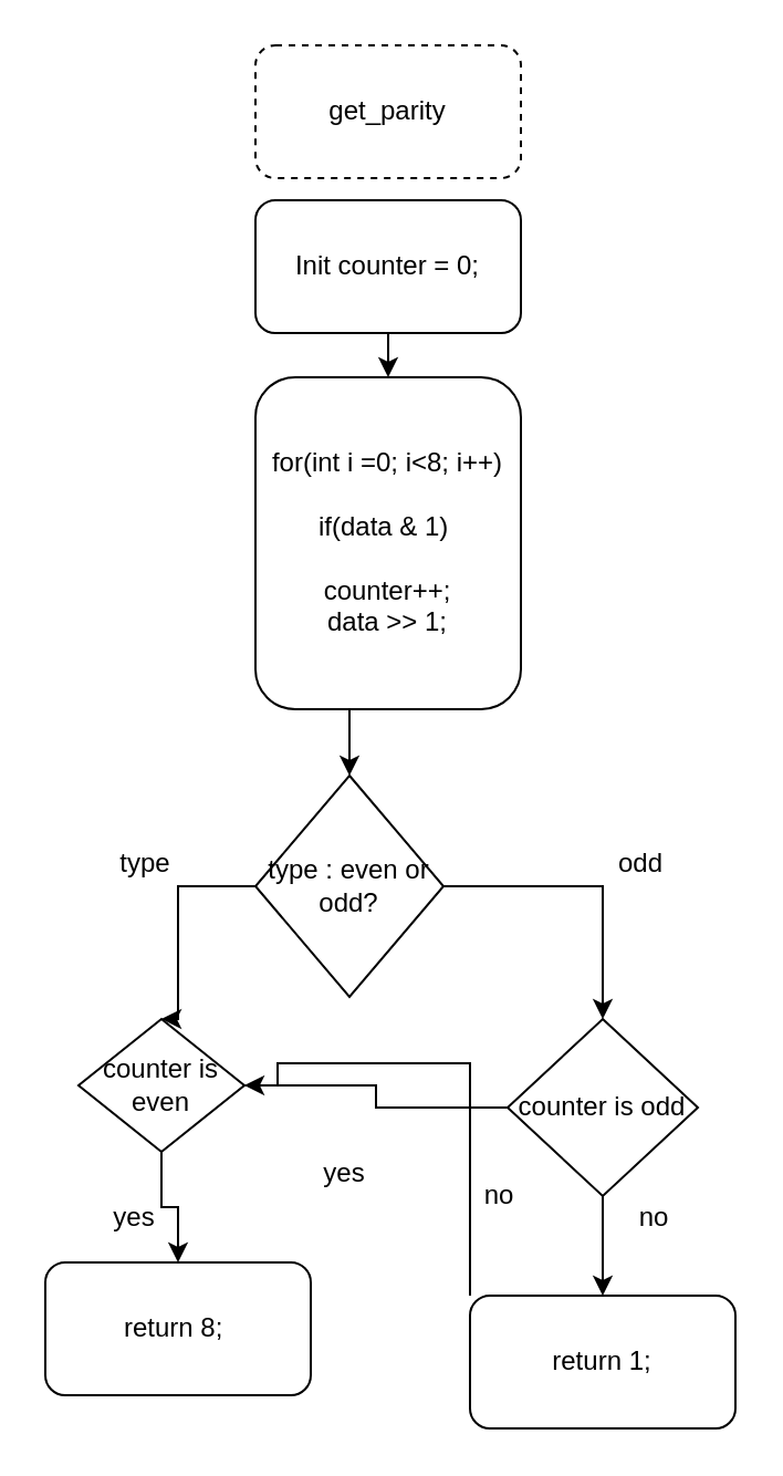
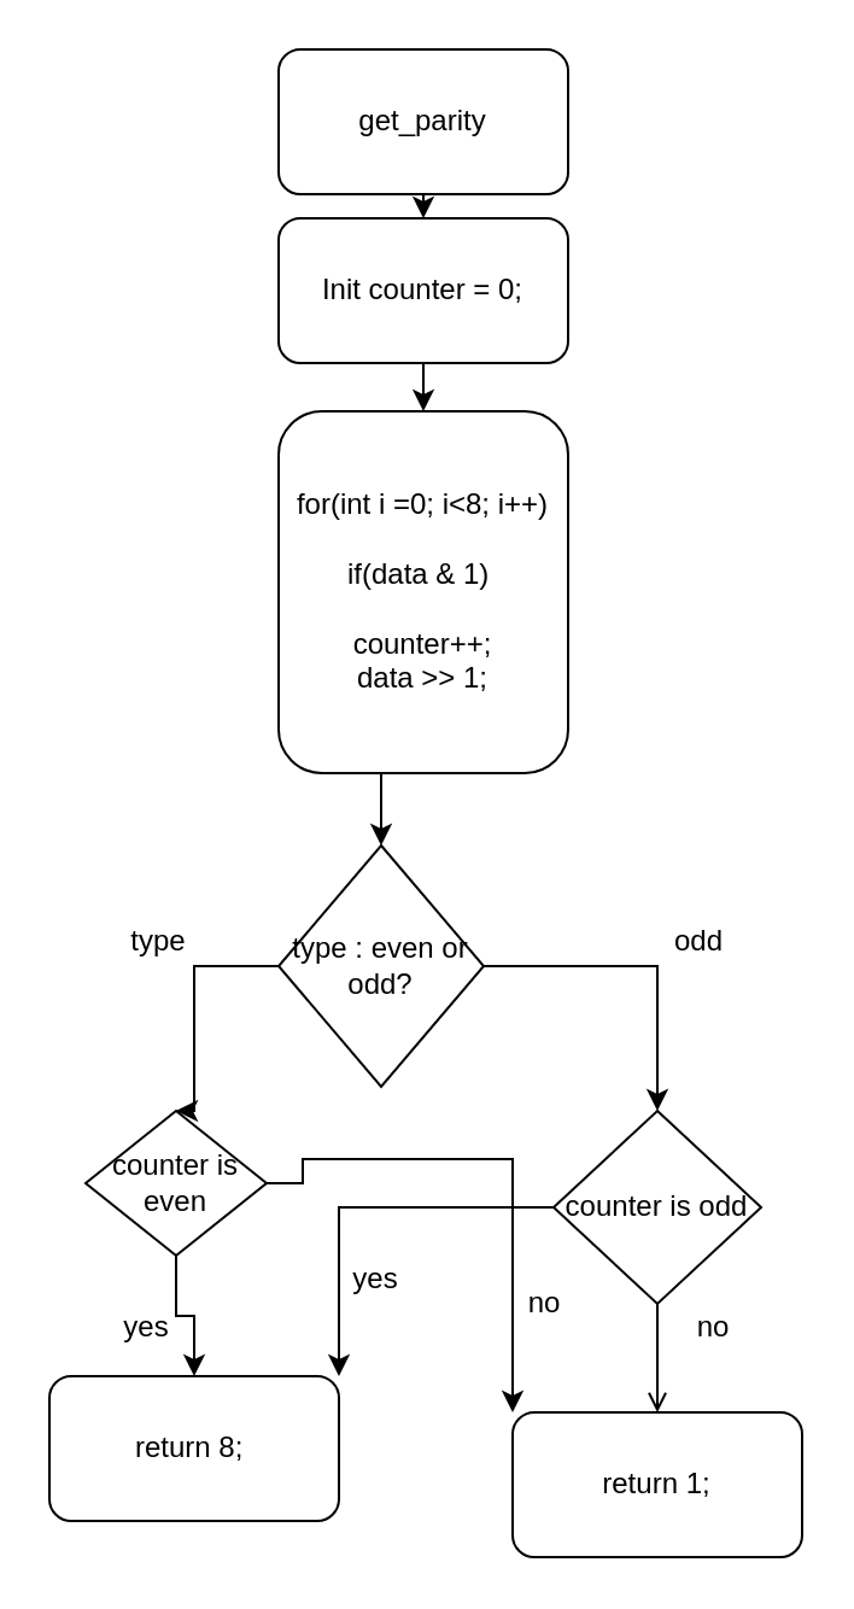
  <mxCell id="0" />
  <mxCell id="1" parent="0" />
- <mxCell id="3" value="get_parity" style="rounded=1;whiteSpace=wrap;html=1;dashed=1;" vertex="1" parent="1"><mxGeometry x="115" y="20" width="120" height="60" as="geometry" /></mxCell>
+ <mxCell id="2" style="edgeStyle=orthogonalEdgeStyle;rounded=0;orthogonalLoop=1;jettySize=auto;html=1;exitX=0.5;exitY=1;exitDx=0;exitDy=0;entryX=0.5;entryY=0;entryDx=0;entryDy=0;" edge="1" parent="1" source="3" target="5"><mxGeometry relative="1" as="geometry" /></mxCell>
+ <mxCell id="3" value="get_parity" style="rounded=1;whiteSpace=wrap;html=1;" vertex="1" parent="1"><mxGeometry x="115" y="20" width="120" height="60" as="geometry" /></mxCell>
  <mxCell id="4" style="edgeStyle=orthogonalEdgeStyle;rounded=0;orthogonalLoop=1;jettySize=auto;html=1;exitX=0.5;exitY=1;exitDx=0;exitDy=0;entryX=0.5;entryY=0;entryDx=0;entryDy=0;" edge="1" parent="1" source="5" target="7"><mxGeometry relative="1" as="geometry" /></mxCell>
  <mxCell id="5" value="Init counter = 0;" style="rounded=1;whiteSpace=wrap;html=1;" vertex="1" parent="1"><mxGeometry x="115" y="90" width="120" height="60" as="geometry" /></mxCell>
  <mxCell id="6" style="edgeStyle=orthogonalEdgeStyle;rounded=0;orthogonalLoop=1;jettySize=auto;html=1;exitX=0.5;exitY=1;exitDx=0;exitDy=0;entryX=0.5;entryY=0;entryDx=0;entryDy=0;" edge="1" parent="1" source="7" target="10"><mxGeometry relative="1" as="geometry" /></mxCell>
  <mxCell id="7" value="for(int i =0; i&amp;lt;8; i++)&lt;br&gt;&lt;br&gt;if(data &amp;amp; 1)&amp;nbsp;&lt;br&gt;&lt;br&gt;counter++;&lt;br&gt;data &amp;gt;&amp;gt; 1;" style="rounded=1;whiteSpace=wrap;html=1;" vertex="1" parent="1"><mxGeometry x="115" y="170" width="120" height="150" as="geometry" /></mxCell>
  <mxCell id="8" style="edgeStyle=orthogonalEdgeStyle;rounded=0;orthogonalLoop=1;jettySize=auto;html=1;entryX=0.5;entryY=0;entryDx=0;entryDy=0;exitX=0;exitY=0.5;exitDx=0;exitDy=0;" edge="1" parent="1" source="10" target="13"><mxGeometry relative="1" as="geometry"><Array as="points"><mxPoint x="80" y="400" /></Array></mxGeometry></mxCell>
  <mxCell id="9" style="edgeStyle=orthogonalEdgeStyle;rounded=0;orthogonalLoop=1;jettySize=auto;html=1;exitX=1;exitY=0.5;exitDx=0;exitDy=0;entryX=0.5;entryY=0;entryDx=0;entryDy=0;" edge="1" parent="1" source="10" target="16"><mxGeometry relative="1" as="geometry" /></mxCell>
  <mxCell id="10" value="type : even or odd?" style="rhombus;whiteSpace=wrap;html=1;" vertex="1" parent="1"><mxGeometry x="115" y="350" width="85" height="100" as="geometry" /></mxCell>
  <mxCell id="11" value="" style="edgeStyle=orthogonalEdgeStyle;rounded=0;orthogonalLoop=1;jettySize=auto;html=1;" edge="1" parent="1" source="13" target="17"><mxGeometry relative="1" as="geometry" /></mxCell>
- <mxCell id="12" style="edgeStyle=orthogonalEdgeStyle;rounded=0;orthogonalLoop=1;jettySize=auto;html=1;exitX=1;exitY=0.5;exitDx=0;exitDy=0;entryX=0;entryY=0;entryDx=0;entryDy=0;endArrow=none;" edge="1" parent="1" source="13" target="18"><mxGeometry relative="1" as="geometry"><Array as="points"><mxPoint x="125" y="480" /><mxPoint x="212" y="480" /></Array></mxGeometry></mxCell>
+ <mxCell id="12" style="edgeStyle=orthogonalEdgeStyle;rounded=0;orthogonalLoop=1;jettySize=auto;html=1;exitX=1;exitY=0.5;exitDx=0;exitDy=0;entryX=0;entryY=0;entryDx=0;entryDy=0;" edge="1" parent="1" source="13" target="18"><mxGeometry relative="1" as="geometry"><Array as="points"><mxPoint x="125" y="480" /><mxPoint x="212" y="480" /></Array></mxGeometry></mxCell>
  <mxCell id="13" value="counter is even" style="rhombus;whiteSpace=wrap;html=1;" vertex="1" parent="1"><mxGeometry x="35" y="460" width="75" height="60" as="geometry" /></mxCell>
- <mxCell id="14" value="" style="edgeStyle=orthogonalEdgeStyle;rounded=0;orthogonalLoop=1;jettySize=auto;html=1;" edge="1" parent="1" source="16" target="18"><mxGeometry relative="1" as="geometry" /></mxCell>
- <mxCell id="15" style="edgeStyle=orthogonalEdgeStyle;rounded=0;orthogonalLoop=1;jettySize=auto;html=1;exitX=0;exitY=0.5;exitDx=0;exitDy=0;" edge="1" parent="1" source="16" target="13"><mxGeometry relative="1" as="geometry" /></mxCell>
+ <mxCell id="14" value="" style="edgeStyle=orthogonalEdgeStyle;rounded=0;orthogonalLoop=1;jettySize=auto;html=1;endArrow=open;" edge="1" parent="1" source="16" target="18"><mxGeometry relative="1" as="geometry" /></mxCell>
+ <mxCell id="15" style="edgeStyle=orthogonalEdgeStyle;rounded=0;orthogonalLoop=1;jettySize=auto;html=1;exitX=0;exitY=0.5;exitDx=0;exitDy=0;entryX=1;entryY=0;entryDx=0;entryDy=0;" edge="1" parent="1" source="16" target="17"><mxGeometry relative="1" as="geometry" /></mxCell>
  <mxCell id="16" value="counter is odd" style="rhombus;whiteSpace=wrap;html=1;" vertex="1" parent="1"><mxGeometry x="229" y="460" width="86" height="80" as="geometry" /></mxCell>
  <mxCell id="17" value="return 8;&amp;nbsp;" style="rounded=1;whiteSpace=wrap;html=1;" vertex="1" parent="1"><mxGeometry x="20" y="570" width="120" height="60" as="geometry" /></mxCell>
  <mxCell id="18" value="return 1;" style="rounded=1;whiteSpace=wrap;html=1;" vertex="1" parent="1"><mxGeometry x="212" y="585" width="120" height="60" as="geometry" /></mxCell>
  <mxCell id="19" value="type" style="text;html=1;align=center;verticalAlign=middle;resizable=0;points=[];autosize=1;strokeColor=none;fillColor=none;" vertex="1" parent="1"><mxGeometry x="45" y="380" width="40" height="20" as="geometry" /></mxCell>
  <mxCell id="20" value="odd" style="text;html=1;align=center;verticalAlign=middle;resizable=0;points=[];autosize=1;strokeColor=none;fillColor=none;" vertex="1" parent="1"><mxGeometry x="268.5" y="380" width="40" height="20" as="geometry" /></mxCell>
  <mxCell id="21" value="no" style="text;html=1;align=center;verticalAlign=middle;resizable=0;points=[];autosize=1;strokeColor=none;fillColor=none;" vertex="1" parent="1"><mxGeometry x="280" y="540" width="30" height="20" as="geometry" /></mxCell>
  <mxCell id="22" value="yes" style="text;html=1;align=center;verticalAlign=middle;resizable=0;points=[];autosize=1;strokeColor=none;fillColor=none;" vertex="1" parent="1"><mxGeometry x="140" y="520" width="30" height="20" as="geometry" /></mxCell>
  <mxCell id="23" value="yes" style="text;html=1;align=center;verticalAlign=middle;resizable=0;points=[];autosize=1;strokeColor=none;fillColor=none;" vertex="1" parent="1"><mxGeometry x="45" y="540" width="30" height="20" as="geometry" /></mxCell>
  <mxCell id="24" value="no" style="text;html=1;align=center;verticalAlign=middle;resizable=0;points=[];autosize=1;strokeColor=none;fillColor=none;" vertex="1" parent="1"><mxGeometry x="210" y="530" width="30" height="20" as="geometry" /></mxCell>
